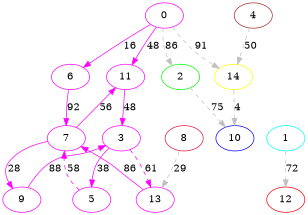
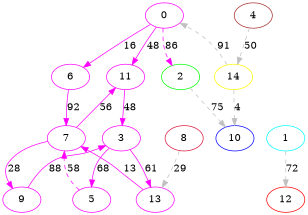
  digraph {
    rankdir=TB
    ranksep=equally
    node [color=magenta]
    edge [color=magenta]
    0
    6
    11
    2 [color=green]
    14 [color=yellow]
    7
    3
    10 [color=blue]
    9
    5
    13
    12 [color=red]
    1 [color=aqua]
    4 [color=brown]
    8 [color=crimson]
    subgraph sub_1 {
      rank=same
      0
    }
    subgraph sub_2 {
      rank=same
      6
      11
      2
      14
    }
    subgraph sub_3 {
      rank=same
      7
      3
      10
    }
    subgraph sub_4 {
      rank=same
      9
      5
      13
      12
    }
    subgraph sub_5 {
      rank=same
    }
    subgraph sub_6 {
      rank=same
      1
    }
    subgraph sub_7 {
      rank=same
    }
    subgraph sub_8 {
      rank=same
      4
    }
    subgraph sub_9 {
      rank=same
    }
    subgraph sub_10 {
      rank=same
      8
    }
    subgraph sub_11 {
      rank=same
    }
    0 -> 6 [label=16]
    0 -> 11 [label=48]
-   0 -> 2 [color=grey label=86 style=dashed]
-   0 -> 14 [color=grey label=91 style=dashed]
+   0 -> 2 [label=86 style=dashed]
+   14 -> 0 [color=grey label=91 style=dashed]
    6 -> 7 [label=92]
    11 -> 3 [label=48]
    2 -> 10 [color=grey label=75 style=dashed]
    14 -> 10 [color=grey label=4 style=dashed]
    7 -> 11 [label=56]
    7 -> 9 [label=28]
-   3 -> 5 [label=38]
-   3 -> 13 [label=61 style=dashed]
+   3 -> 5 [label=68]
+   3 -> 13 [label=61]
    9 -> 3 [label=88]
    5 -> 7 [label=58 style=dashed]
-   13 -> 7 [label=86]
+   13 -> 7 [label=13]
    1 -> 12 [color=grey label=72 style=dashed]
    4 -> 14 [color=grey label=50 style=dashed]
    8 -> 13 [color=grey label=29 style=dashed]
  }
